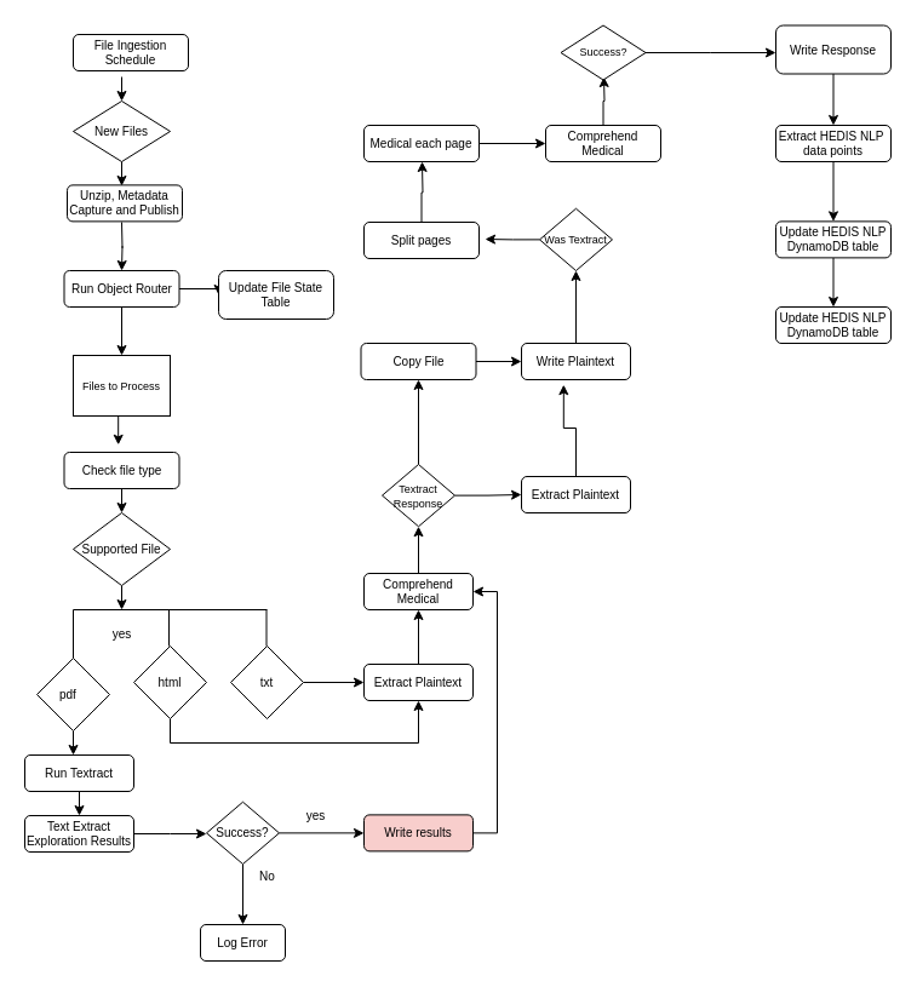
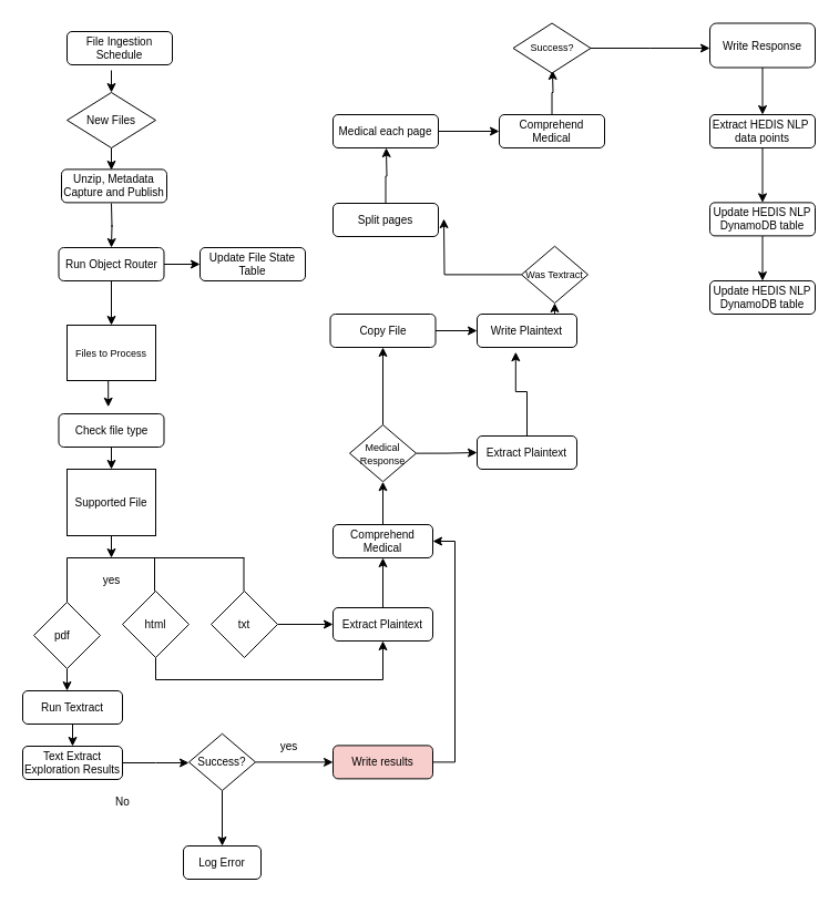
  <mxCell id="0" />
  <mxCell id="1" parent="0" />
  <mxCell id="2" style="edgeStyle=orthogonalEdgeStyle;rounded=0;orthogonalLoop=1;jettySize=auto;html=1;exitX=0.5;exitY=1;exitDx=0;exitDy=0;entryX=0.5;entryY=0;entryDx=0;entryDy=0;fontSize=10;" edge="1" parent="1" target="4"><mxGeometry relative="1" as="geometry"><mxPoint x="100" y="63" as="sourcePoint" /></mxGeometry></mxCell>
  <mxCell id="3" style="edgeStyle=orthogonalEdgeStyle;rounded=0;orthogonalLoop=1;jettySize=auto;html=1;exitX=0.5;exitY=1;exitDx=0;exitDy=0;entryX=0.5;entryY=0;entryDx=0;entryDy=0;fontSize=10;" edge="1" parent="1" source="4"><mxGeometry relative="1" as="geometry"><mxPoint x="100" y="153" as="targetPoint" /></mxGeometry></mxCell>
  <mxCell id="4" value="&lt;font style=&quot;font-size: 10px&quot;&gt;New Files&lt;/font&gt;" style="rhombus;whiteSpace=wrap;html=1;" vertex="1" parent="1"><mxGeometry x="60" y="83" width="80" height="50" as="geometry" /></mxCell>
  <mxCell id="5" style="edgeStyle=orthogonalEdgeStyle;rounded=0;orthogonalLoop=1;jettySize=auto;html=1;exitX=0.5;exitY=1;exitDx=0;exitDy=0;entryX=0.5;entryY=0;entryDx=0;entryDy=0;fontSize=10;" edge="1" parent="1"><mxGeometry relative="1" as="geometry"><mxPoint x="100" y="183" as="sourcePoint" /><mxPoint x="100" y="223" as="targetPoint" /></mxGeometry></mxCell>
  <mxCell id="6" style="edgeStyle=orthogonalEdgeStyle;rounded=0;orthogonalLoop=1;jettySize=auto;html=1;exitX=0.5;exitY=1;exitDx=0;exitDy=0;entryX=0.5;entryY=0;entryDx=0;entryDy=0;fontSize=10;" edge="1" parent="1" source="68" target="8"><mxGeometry relative="1" as="geometry"><mxPoint x="100" y="263" as="sourcePoint" /></mxGeometry></mxCell>
  <mxCell id="7" style="edgeStyle=orthogonalEdgeStyle;rounded=0;orthogonalLoop=1;jettySize=auto;html=1;exitX=0.5;exitY=1;exitDx=0;exitDy=0;entryX=0.413;entryY=0.095;entryDx=0;entryDy=0;entryPerimeter=0;fontSize=10;" edge="1" parent="1" source="8"><mxGeometry relative="1" as="geometry"><mxPoint x="97.17" y="366.8" as="targetPoint" /><Array as="points"><mxPoint x="97" y="343" /></Array></mxGeometry></mxCell>
  <mxCell id="8" value="&lt;font style=&quot;font-size: 9px&quot;&gt;Files to Process&lt;/font&gt;" style="whiteSpace=wrap;html=1;fontSize=10;rounded=0;" vertex="1" parent="1"><mxGeometry x="60" y="293" width="80" height="50" as="geometry" /></mxCell>
  <mxCell id="9" style="edgeStyle=orthogonalEdgeStyle;rounded=0;orthogonalLoop=1;jettySize=auto;html=1;exitX=0.5;exitY=1;exitDx=0;exitDy=0;entryX=0.5;entryY=0;entryDx=0;entryDy=0;fontSize=10;" edge="1" parent="1" target="11"><mxGeometry relative="1" as="geometry"><mxPoint x="105" y="403" as="sourcePoint" /></mxGeometry></mxCell>
  <mxCell id="10" style="edgeStyle=orthogonalEdgeStyle;rounded=0;orthogonalLoop=1;jettySize=auto;html=1;exitX=0.5;exitY=1;exitDx=0;exitDy=0;fontSize=10;" edge="1" parent="1" source="11"><mxGeometry relative="1" as="geometry"><mxPoint x="100" y="503" as="targetPoint" /></mxGeometry></mxCell>
- <mxCell id="11" value="Supported File" style="rhombus;whiteSpace=wrap;html=1;fontSize=10;" vertex="1" parent="1"><mxGeometry x="60" y="423" width="80" height="60" as="geometry" /></mxCell>
+ <mxCell id="11" value="Supported File" style="whiteSpace=wrap;html=1;fontSize=10;rounded=0;" vertex="1" parent="1"><mxGeometry x="60" y="423" width="80" height="60" as="geometry" /></mxCell>
  <mxCell id="12" style="edgeStyle=orthogonalEdgeStyle;rounded=0;orthogonalLoop=1;jettySize=auto;html=1;exitX=0.5;exitY=1;exitDx=0;exitDy=0;fontSize=10;" edge="1" parent="1" source="13"><mxGeometry relative="1" as="geometry"><mxPoint x="60" y="623" as="targetPoint" /></mxGeometry></mxCell>
  <mxCell id="13" value="pdf&lt;span style=&quot;white-space: pre&quot;&gt;&#09;&lt;/span&gt;" style="rhombus;whiteSpace=wrap;html=1;fontSize=10;" vertex="1" parent="1"><mxGeometry x="30" y="543" width="60" height="60" as="geometry" /></mxCell>
  <mxCell id="14" style="edgeStyle=orthogonalEdgeStyle;rounded=0;orthogonalLoop=1;jettySize=auto;html=1;exitX=0.5;exitY=1;exitDx=0;exitDy=0;entryX=0.5;entryY=1;entryDx=0;entryDy=0;fontSize=9;" edge="1" parent="1" source="15" target="25"><mxGeometry relative="1" as="geometry" /></mxCell>
  <mxCell id="15" value="html" style="rhombus;whiteSpace=wrap;html=1;fontSize=10;" vertex="1" parent="1"><mxGeometry x="110" y="533" width="60" height="60" as="geometry" /></mxCell>
  <mxCell id="16" value="" style="endArrow=none;html=1;rounded=0;fontSize=10;" edge="1" parent="1"><mxGeometry width="50" height="50" relative="1" as="geometry"><mxPoint x="60" y="503" as="sourcePoint" /><mxPoint x="220" y="503" as="targetPoint" /></mxGeometry></mxCell>
  <mxCell id="17" value="" style="endArrow=none;html=1;rounded=0;fontSize=10;exitX=0.5;exitY=0;exitDx=0;exitDy=0;" edge="1" parent="1" source="13"><mxGeometry width="50" height="50" relative="1" as="geometry"><mxPoint x="30" y="533" as="sourcePoint" /><mxPoint x="60" y="503" as="targetPoint" /></mxGeometry></mxCell>
  <mxCell id="18" value="" style="endArrow=none;html=1;rounded=0;fontSize=10;exitX=0.5;exitY=0;exitDx=0;exitDy=0;" edge="1" parent="1"><mxGeometry width="50" height="50" relative="1" as="geometry"><mxPoint x="139" y="533" as="sourcePoint" /><mxPoint x="139" y="503" as="targetPoint" /></mxGeometry></mxCell>
  <mxCell id="19" style="edgeStyle=orthogonalEdgeStyle;rounded=0;orthogonalLoop=1;jettySize=auto;html=1;exitX=1;exitY=0.5;exitDx=0;exitDy=0;fontSize=9;" edge="1" parent="1" source="20" target="25"><mxGeometry relative="1" as="geometry" /></mxCell>
  <mxCell id="20" value="txt" style="rhombus;whiteSpace=wrap;html=1;fontSize=10;" vertex="1" parent="1"><mxGeometry x="190" y="533" width="60" height="60" as="geometry" /></mxCell>
  <mxCell id="21" value="" style="endArrow=none;html=1;rounded=0;fontSize=10;exitX=0.5;exitY=0;exitDx=0;exitDy=0;" edge="1" parent="1"><mxGeometry width="50" height="50" relative="1" as="geometry"><mxPoint x="219.5" y="533" as="sourcePoint" /><mxPoint x="219.5" y="503" as="targetPoint" /></mxGeometry></mxCell>
  <mxCell id="22" style="edgeStyle=orthogonalEdgeStyle;rounded=0;orthogonalLoop=1;jettySize=auto;html=1;exitX=1;exitY=0.5;exitDx=0;exitDy=0;fontSize=10;" edge="1" parent="1" source="23"><mxGeometry relative="1" as="geometry"><mxPoint x="170" y="688" as="targetPoint" /></mxGeometry></mxCell>
  <mxCell id="23" value="Text Extract&lt;br&gt;Exploration Results" style="rounded=1;whiteSpace=wrap;html=1;fontSize=10;" vertex="1" parent="1"><mxGeometry x="20" y="673" width="90" height="30" as="geometry" /></mxCell>
  <mxCell id="24" style="edgeStyle=orthogonalEdgeStyle;rounded=0;orthogonalLoop=1;jettySize=auto;html=1;exitX=0.5;exitY=0;exitDx=0;exitDy=0;entryX=0.5;entryY=1;entryDx=0;entryDy=0;fontSize=10;" edge="1" parent="1" source="25" target="38"><mxGeometry relative="1" as="geometry" /></mxCell>
  <mxCell id="25" value="Extract Plaintext" style="rounded=1;whiteSpace=wrap;html=1;fontSize=10;" vertex="1" parent="1"><mxGeometry x="300" y="548" width="90" height="30" as="geometry" /></mxCell>
  <mxCell id="26" style="edgeStyle=orthogonalEdgeStyle;rounded=0;orthogonalLoop=1;jettySize=auto;html=1;exitX=0.5;exitY=1;exitDx=0;exitDy=0;entryX=0.5;entryY=0;entryDx=0;entryDy=0;fontSize=10;" edge="1" parent="1" source="27" target="23"><mxGeometry relative="1" as="geometry" /></mxCell>
  <mxCell id="27" value="Run Textract" style="rounded=1;whiteSpace=wrap;html=1;fontSize=10;" vertex="1" parent="1"><mxGeometry x="20" y="623" width="90" height="30" as="geometry" /></mxCell>
  <mxCell id="28" style="edgeStyle=orthogonalEdgeStyle;rounded=0;orthogonalLoop=1;jettySize=auto;html=1;exitX=1;exitY=0.5;exitDx=0;exitDy=0;entryX=0;entryY=0.5;entryDx=0;entryDy=0;fontSize=10;" edge="1" parent="1" source="30" target="32"><mxGeometry relative="1" as="geometry" /></mxCell>
  <mxCell id="29" style="edgeStyle=orthogonalEdgeStyle;rounded=0;orthogonalLoop=1;jettySize=auto;html=1;exitX=0.5;exitY=1;exitDx=0;exitDy=0;entryX=0.5;entryY=0;entryDx=0;entryDy=0;fontSize=10;" edge="1" parent="1" source="30" target="33"><mxGeometry relative="1" as="geometry" /></mxCell>
  <mxCell id="30" value="Success?" style="rhombus;whiteSpace=wrap;html=1;fontSize=10;" vertex="1" parent="1"><mxGeometry x="170" y="661.75" width="60" height="51.25" as="geometry" /></mxCell>
  <mxCell id="31" style="edgeStyle=orthogonalEdgeStyle;rounded=0;orthogonalLoop=1;jettySize=auto;html=1;exitX=1;exitY=0.5;exitDx=0;exitDy=0;entryX=1;entryY=0.5;entryDx=0;entryDy=0;fontSize=10;" edge="1" parent="1" source="32" target="38"><mxGeometry relative="1" as="geometry" /></mxCell>
  <mxCell id="32" value="Write results" style="rounded=1;whiteSpace=wrap;html=1;fontSize=10;fillColor=#f8cecc;" vertex="1" parent="1"><mxGeometry x="300" y="672.38" width="90" height="30" as="geometry" /></mxCell>
  <mxCell id="33" value="Log Error" style="rounded=1;whiteSpace=wrap;html=1;fontSize=10;" vertex="1" parent="1"><mxGeometry x="165" y="763" width="70" height="30" as="geometry" /></mxCell>
  <mxCell id="34" value="yes" style="text;html=1;align=center;verticalAlign=middle;resizable=0;points=[];autosize=1;strokeColor=none;fillColor=none;fontSize=10;" vertex="1" parent="1"><mxGeometry x="245" y="663" width="30" height="20" as="geometry" /></mxCell>
- <mxCell id="35" value="No" style="text;html=1;align=center;verticalAlign=middle;resizable=0;points=[];autosize=1;strokeColor=none;fillColor=none;fontSize=10;" vertex="1" parent="1"><mxGeometry x="205" y="713" width="30" height="20" as="geometry" /></mxCell>
+ <mxCell id="35" value="No" style="text;html=1;align=center;verticalAlign=middle;resizable=0;points=[];autosize=1;strokeColor=none;fillColor=none;fontSize=10;" vertex="1" parent="1"><mxGeometry x="95" y="713" width="30" height="20" as="geometry" /></mxCell>
  <mxCell id="36" value="yes" style="text;html=1;align=center;verticalAlign=middle;resizable=0;points=[];autosize=1;strokeColor=none;fillColor=none;fontSize=10;" vertex="1" parent="1"><mxGeometry x="85" y="513" width="30" height="20" as="geometry" /></mxCell>
  <mxCell id="37" style="edgeStyle=orthogonalEdgeStyle;rounded=0;orthogonalLoop=1;jettySize=auto;html=1;exitX=0.5;exitY=0;exitDx=0;exitDy=0;entryX=0.5;entryY=1;entryDx=0;entryDy=0;fontSize=10;" edge="1" parent="1" source="38" target="41"><mxGeometry relative="1" as="geometry" /></mxCell>
  <mxCell id="38" value="Comprehend Medical" style="rounded=1;whiteSpace=wrap;html=1;fontSize=10;" vertex="1" parent="1"><mxGeometry x="300" y="473" width="90" height="30" as="geometry" /></mxCell>
  <mxCell id="39" style="edgeStyle=orthogonalEdgeStyle;rounded=0;orthogonalLoop=1;jettySize=auto;html=1;exitX=1;exitY=0.5;exitDx=0;exitDy=0;entryX=0;entryY=0.5;entryDx=0;entryDy=0;fontSize=10;" edge="1" parent="1" source="41" target="43"><mxGeometry relative="1" as="geometry" /></mxCell>
  <mxCell id="40" style="edgeStyle=orthogonalEdgeStyle;rounded=0;orthogonalLoop=1;jettySize=auto;html=1;exitX=0.5;exitY=0;exitDx=0;exitDy=0;fontSize=10;entryX=0.5;entryY=1;entryDx=0;entryDy=0;" edge="1" parent="1" source="41" target="47"><mxGeometry relative="1" as="geometry"><mxPoint x="345" y="323" as="targetPoint" /></mxGeometry></mxCell>
- <mxCell id="41" value="&lt;font style=&quot;font-size: 9px&quot;&gt;Textract Response&lt;/font&gt;" style="rhombus;whiteSpace=wrap;html=1;fontSize=10;" vertex="1" parent="1"><mxGeometry x="315" y="383" width="60" height="51.25" as="geometry" /></mxCell>
+ <mxCell id="41" value="&lt;font style=&quot;font-size: 9px&quot;&gt;Medical Response&lt;/font&gt;" style="rhombus;whiteSpace=wrap;html=1;fontSize=10;" vertex="1" parent="1"><mxGeometry x="315" y="383" width="60" height="51.25" as="geometry" /></mxCell>
  <mxCell id="42" style="edgeStyle=orthogonalEdgeStyle;rounded=0;orthogonalLoop=1;jettySize=auto;html=1;exitX=0.5;exitY=0;exitDx=0;exitDy=0;entryX=0.387;entryY=1.14;entryDx=0;entryDy=0;entryPerimeter=0;fontSize=9;" edge="1" parent="1" source="43" target="45"><mxGeometry relative="1" as="geometry" /></mxCell>
  <mxCell id="43" value="Extract Plaintext" style="rounded=1;whiteSpace=wrap;html=1;fontSize=10;" vertex="1" parent="1"><mxGeometry x="430" y="393" width="90" height="30" as="geometry" /></mxCell>
  <mxCell id="44" style="edgeStyle=orthogonalEdgeStyle;rounded=0;orthogonalLoop=1;jettySize=auto;html=1;exitX=0.5;exitY=0;exitDx=0;exitDy=0;entryX=0.5;entryY=1;entryDx=0;entryDy=0;fontSize=9;" edge="1" parent="1" source="45" target="49"><mxGeometry relative="1" as="geometry" /></mxCell>
  <mxCell id="45" value="Write Plaintext" style="rounded=1;whiteSpace=wrap;html=1;fontSize=10;" vertex="1" parent="1"><mxGeometry x="430" y="283" width="90" height="30" as="geometry" /></mxCell>
  <mxCell id="46" style="edgeStyle=orthogonalEdgeStyle;rounded=0;orthogonalLoop=1;jettySize=auto;html=1;exitX=1;exitY=0.5;exitDx=0;exitDy=0;entryX=0;entryY=0.5;entryDx=0;entryDy=0;fontSize=9;" edge="1" parent="1" source="47" target="45"><mxGeometry relative="1" as="geometry" /></mxCell>
  <mxCell id="47" value="Copy File" style="rounded=1;whiteSpace=wrap;html=1;fontSize=10;" vertex="1" parent="1"><mxGeometry x="297.5" y="283" width="95" height="30" as="geometry" /></mxCell>
  <mxCell id="48" style="edgeStyle=orthogonalEdgeStyle;rounded=0;orthogonalLoop=1;jettySize=auto;html=1;exitX=0;exitY=0.5;exitDx=0;exitDy=0;fontSize=9;" edge="1" parent="1" source="49"><mxGeometry relative="1" as="geometry"><mxPoint x="400" y="197" as="targetPoint" /></mxGeometry></mxCell>
- <mxCell id="49" value="&lt;font style=&quot;font-size: 9px&quot;&gt;Was Textract&lt;/font&gt;" style="rhombus;whiteSpace=wrap;html=1;fontSize=10;" vertex="1" parent="1"><mxGeometry x="445" y="171.75" width="60" height="51.25" as="geometry" /></mxCell>
+ <mxCell id="49" value="&lt;font style=&quot;font-size: 9px&quot;&gt;Was Textract&lt;/font&gt;" style="rhombus;whiteSpace=wrap;html=1;fontSize=10;" vertex="1" parent="1"><mxGeometry x="470" y="221.75" width="60" height="51.25" as="geometry" /></mxCell>
  <mxCell id="50" style="edgeStyle=orthogonalEdgeStyle;rounded=0;orthogonalLoop=1;jettySize=auto;html=1;exitX=0.5;exitY=0;exitDx=0;exitDy=0;fontSize=9;" edge="1" parent="1" source="51"><mxGeometry relative="1" as="geometry"><mxPoint x="348" y="133" as="targetPoint" /></mxGeometry></mxCell>
  <mxCell id="51" value="Split pages" style="rounded=1;whiteSpace=wrap;html=1;fontSize=10;" vertex="1" parent="1"><mxGeometry x="300" y="183" width="95" height="30" as="geometry" /></mxCell>
  <mxCell id="52" style="edgeStyle=orthogonalEdgeStyle;rounded=0;orthogonalLoop=1;jettySize=auto;html=1;exitX=1;exitY=0.5;exitDx=0;exitDy=0;fontSize=9;" edge="1" parent="1" source="53"><mxGeometry relative="1" as="geometry"><mxPoint x="450" y="118" as="targetPoint" /></mxGeometry></mxCell>
  <mxCell id="53" value="Medical each page" style="rounded=1;whiteSpace=wrap;html=1;fontSize=10;" vertex="1" parent="1"><mxGeometry x="300" y="103" width="95" height="30" as="geometry" /></mxCell>
  <mxCell id="54" style="edgeStyle=orthogonalEdgeStyle;rounded=0;orthogonalLoop=1;jettySize=auto;html=1;exitX=0.5;exitY=0;exitDx=0;exitDy=0;fontSize=9;" edge="1" parent="1" source="55"><mxGeometry relative="1" as="geometry"><mxPoint x="498" y="63" as="targetPoint" /></mxGeometry></mxCell>
  <mxCell id="55" value="Comprehend Medical" style="rounded=1;whiteSpace=wrap;html=1;fontSize=10;" vertex="1" parent="1"><mxGeometry x="450" y="103" width="95" height="30" as="geometry" /></mxCell>
  <mxCell id="56" style="edgeStyle=orthogonalEdgeStyle;rounded=0;orthogonalLoop=1;jettySize=auto;html=1;exitX=1;exitY=0.5;exitDx=0;exitDy=0;fontSize=9;" edge="1" parent="1" source="57"><mxGeometry relative="1" as="geometry"><mxPoint x="640" y="43" as="targetPoint" /></mxGeometry></mxCell>
  <mxCell id="57" value="Success?" style="rhombus;whiteSpace=wrap;html=1;fontSize=9;" vertex="1" parent="1"><mxGeometry x="462.5" y="20.5" width="70" height="45" as="geometry" /></mxCell>
  <mxCell id="58" style="edgeStyle=orthogonalEdgeStyle;rounded=0;orthogonalLoop=1;jettySize=auto;html=1;exitX=0.5;exitY=1;exitDx=0;exitDy=0;fontSize=9;" edge="1" parent="1" source="59" target="61"><mxGeometry relative="1" as="geometry" /></mxCell>
  <mxCell id="59" value="Write Response" style="rounded=1;whiteSpace=wrap;html=1;fontSize=10;" vertex="1" parent="1"><mxGeometry x="640" y="20.5" width="95" height="40" as="geometry" /></mxCell>
  <mxCell id="60" style="edgeStyle=orthogonalEdgeStyle;rounded=0;orthogonalLoop=1;jettySize=auto;html=1;exitX=0.5;exitY=1;exitDx=0;exitDy=0;entryX=0.5;entryY=0;entryDx=0;entryDy=0;fontSize=9;" edge="1" parent="1" source="61" target="64"><mxGeometry relative="1" as="geometry" /></mxCell>
  <mxCell id="61" value="Extract HEDIS NLP&amp;nbsp;&lt;br&gt;data points" style="rounded=1;whiteSpace=wrap;html=1;fontSize=10;" vertex="1" parent="1"><mxGeometry x="640" y="103" width="95" height="30" as="geometry" /></mxCell>
  <mxCell id="62" value="Update HEDIS NLP&lt;br&gt;DynamoDB table" style="rounded=1;whiteSpace=wrap;html=1;fontSize=10;" vertex="1" parent="1"><mxGeometry x="640" y="253" width="95" height="30" as="geometry" /></mxCell>
  <mxCell id="63" style="edgeStyle=orthogonalEdgeStyle;rounded=0;orthogonalLoop=1;jettySize=auto;html=1;exitX=0.5;exitY=1;exitDx=0;exitDy=0;entryX=0.5;entryY=0;entryDx=0;entryDy=0;fontSize=9;" edge="1" parent="1" source="64" target="62"><mxGeometry relative="1" as="geometry" /></mxCell>
  <mxCell id="64" value="Update HEDIS NLP&lt;br&gt;DynamoDB table" style="rounded=1;whiteSpace=wrap;html=1;fontSize=10;" vertex="1" parent="1"><mxGeometry x="640" y="182.38" width="95" height="30" as="geometry" /></mxCell>
  <mxCell id="65" value="File Ingestion Schedule" style="rounded=1;whiteSpace=wrap;html=1;fontSize=10;" vertex="1" parent="1"><mxGeometry x="60" y="28" width="95" height="30" as="geometry" /></mxCell>
  <mxCell id="66" value="Unzip, Metadata Capture and Publish" style="rounded=1;whiteSpace=wrap;html=1;fontSize=10;" vertex="1" parent="1"><mxGeometry x="55" y="152.38" width="95" height="30" as="geometry" /></mxCell>
  <mxCell id="67" style="edgeStyle=orthogonalEdgeStyle;rounded=0;orthogonalLoop=1;jettySize=auto;html=1;exitX=1;exitY=0.5;exitDx=0;exitDy=0;entryX=0;entryY=0.5;entryDx=0;entryDy=0;fontSize=9;" edge="1" parent="1" source="68" target="69"><mxGeometry relative="1" as="geometry" /></mxCell>
  <mxCell id="68" value="Run Object Router" style="rounded=1;whiteSpace=wrap;html=1;fontSize=10;" vertex="1" parent="1"><mxGeometry x="52.5" y="223" width="95" height="30" as="geometry" /></mxCell>
- <mxCell id="69" value="Update File State Table" style="rounded=1;whiteSpace=wrap;html=1;fontSize=10;" vertex="1" parent="1"><mxGeometry x="180" y="223" width="95" height="40" as="geometry" /></mxCell>
+ <mxCell id="69" value="Update File State Table" style="rounded=1;whiteSpace=wrap;html=1;fontSize=10;" vertex="1" parent="1"><mxGeometry x="180" y="223" width="95" height="30" as="geometry" /></mxCell>
  <mxCell id="70" value="Check file type" style="rounded=1;whiteSpace=wrap;html=1;fontSize=10;" vertex="1" parent="1"><mxGeometry x="52.5" y="373" width="95" height="30" as="geometry" /></mxCell>
